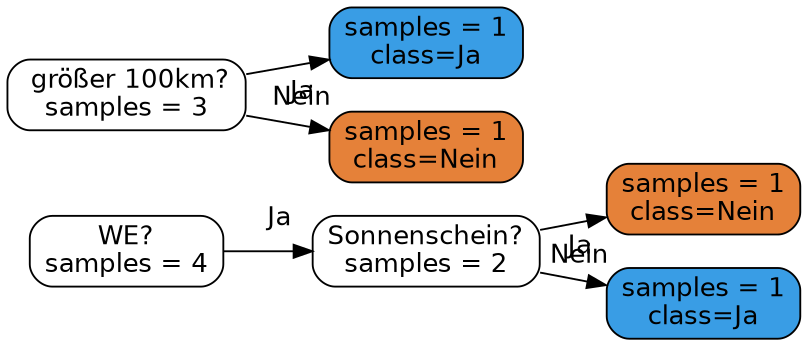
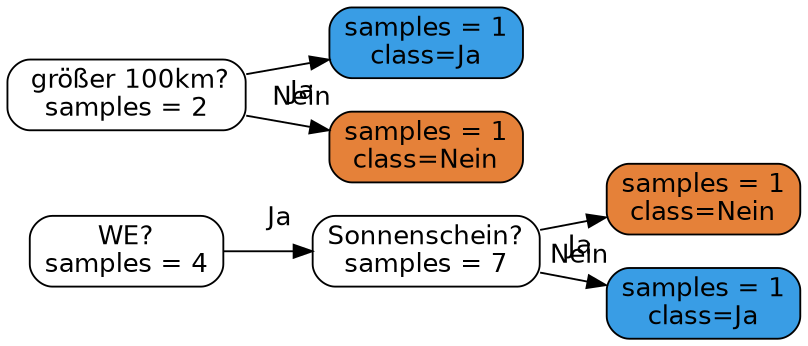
  digraph {
    rankdir=LR
    node [color=black fillcolor="#e5813900" fontname=helvetica shape=box style="filled, rounded"]
    edge [fontname=helvetica headlabel=Ja labelangle=-45 labeldistance=2.5]
    n1 [label=<WE?<br/>samples = 4<br/>>]
-   n2 [label=<Sonnenschein?<br/>samples = 2>]
+   n2 [label=<Sonnenschein?<br/>samples = 7>]
    n3 [fillcolor="#e58139ff" label=<samples = 1<br/>class=Nein>]
    n4 [fillcolor="#399de5ff" label=<samples = 1<br/>class=Ja>]
-   n5 [label=< größer 100km?<br/>samples = 3>]
+   n5 [label=< größer 100km?<br/>samples = 2>]
    n6 [fillcolor="#399de5ff" label=<samples = 1<br/>class=Ja>]
    n7 [fillcolor="#e58139ff" label=<samples = 1<br/>class=Nein>]
    n1 -> n2
    n2 -> n3 [headlabel=Nein labelangle=45]
    n2 -> n4
    n5 -> n6 [headlabel=Nein labelangle=45]
    n5 -> n7
  }
